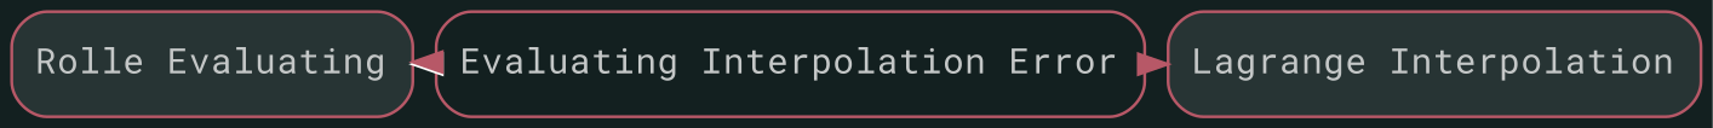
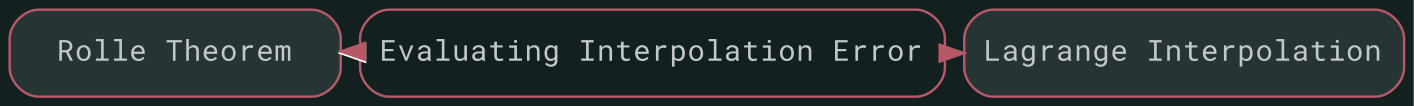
  digraph {
    bgcolor="#132020"
    nodesep=0
    rankdir=LR
    ranksep=0
    fontname="Roboto Mono"
    node [color="#b75867" fillcolor="#273434" fontcolor="#c4c7c7" fontname="Roboto Mono" fontsize="12px" labelfontname=sans shape=rectangle style="rounded,filled"]
    edge [color="#b75867" fontname="Roboto Mono"]
-   n1 [label="Rolle Evaluating"]
+   n1 [label="Rolle Theorem"]
    n2 [fillcolor="#FFFFFF" label="Evaluating Interpolation Error" style=rounded]
    n3 [label="Lagrange Interpolation"]
    subgraph sub_1 {
    }
    subgraph sub_2 {
      n1
      n2
    }
    subgraph sub_3 {
      n1
      n2
      n3
    }
    subgraph sub_4 {
    }
    n1 -> n2 [color="#FFFFFF" dir=back]
    n2 -> n1
    n2 -> n3
  }
